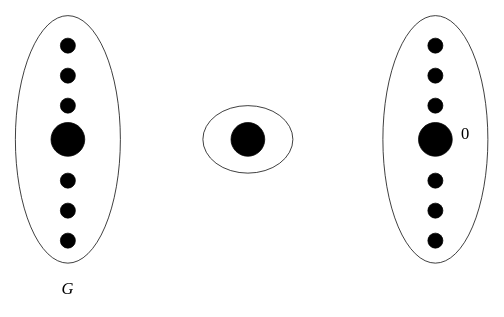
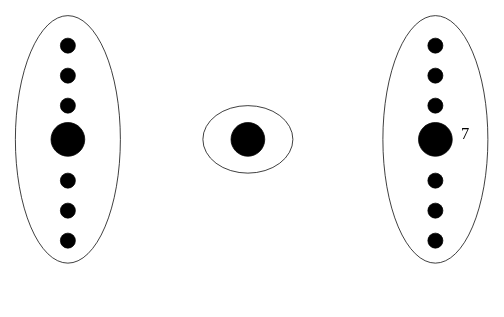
  <mxCell id="0" />
  <mxCell id="1" parent="0" />
  <mxCell id="2" value="" style="ellipse;whiteSpace=wrap;html=1;" parent="1" vertex="1"><mxGeometry x="20" y="20" width="140" height="330" as="geometry" /></mxCell>
  <mxCell id="3" value="" style="ellipse;whiteSpace=wrap;html=1;aspect=fixed;fillColor=#000000;" parent="1" vertex="1"><mxGeometry x="67.5" y="162.5" width="45" height="45" as="geometry" /></mxCell>
  <mxCell id="4" value="" style="ellipse;whiteSpace=wrap;html=1;aspect=fixed;fillColor=#000000;" parent="1" vertex="1"><mxGeometry x="80" y="130" width="20" height="20" as="geometry" /></mxCell>
  <mxCell id="5" value="" style="ellipse;whiteSpace=wrap;html=1;aspect=fixed;fillColor=#000000;" parent="1" vertex="1"><mxGeometry x="80" y="90" width="20" height="20" as="geometry" /></mxCell>
  <mxCell id="6" value="" style="ellipse;whiteSpace=wrap;html=1;aspect=fixed;fillColor=#000000;" parent="1" vertex="1"><mxGeometry x="80" y="50" width="20" height="20" as="geometry" /></mxCell>
  <mxCell id="7" value="" style="ellipse;whiteSpace=wrap;html=1;aspect=fixed;fillColor=#000000;" parent="1" vertex="1"><mxGeometry x="80" y="310" width="20" height="20" as="geometry" /></mxCell>
  <mxCell id="8" value="" style="ellipse;whiteSpace=wrap;html=1;aspect=fixed;fillColor=#000000;" parent="1" vertex="1"><mxGeometry x="80" y="270" width="20" height="20" as="geometry" /></mxCell>
  <mxCell id="9" value="" style="ellipse;whiteSpace=wrap;html=1;aspect=fixed;fillColor=#000000;" parent="1" vertex="1"><mxGeometry x="80" y="230" width="20" height="20" as="geometry" /></mxCell>
  <mxCell id="10" value="" style="ellipse;whiteSpace=wrap;html=1;" parent="1" vertex="1"><mxGeometry x="510" y="20" width="140" height="330" as="geometry" /></mxCell>
  <mxCell id="11" value="" style="ellipse;whiteSpace=wrap;html=1;aspect=fixed;fillColor=#000000;" parent="1" vertex="1"><mxGeometry x="557.5" y="162.5" width="45" height="45" as="geometry" /></mxCell>
  <mxCell id="12" value="" style="ellipse;whiteSpace=wrap;html=1;aspect=fixed;fillColor=#000000;" parent="1" vertex="1"><mxGeometry x="570" y="130" width="20" height="20" as="geometry" /></mxCell>
  <mxCell id="13" value="" style="ellipse;whiteSpace=wrap;html=1;aspect=fixed;fillColor=#000000;" parent="1" vertex="1"><mxGeometry x="570" y="90" width="20" height="20" as="geometry" /></mxCell>
  <mxCell id="14" value="" style="ellipse;whiteSpace=wrap;html=1;aspect=fixed;fillColor=#000000;" parent="1" vertex="1"><mxGeometry x="570" y="50" width="20" height="20" as="geometry" /></mxCell>
  <mxCell id="15" value="" style="ellipse;whiteSpace=wrap;html=1;aspect=fixed;fillColor=#000000;" parent="1" vertex="1"><mxGeometry x="570" y="310" width="20" height="20" as="geometry" /></mxCell>
  <mxCell id="16" value="" style="ellipse;whiteSpace=wrap;html=1;aspect=fixed;fillColor=#000000;" parent="1" vertex="1"><mxGeometry x="570" y="270" width="20" height="20" as="geometry" /></mxCell>
  <mxCell id="17" value="" style="ellipse;whiteSpace=wrap;html=1;aspect=fixed;fillColor=#000000;" parent="1" vertex="1"><mxGeometry x="570" y="230" width="20" height="20" as="geometry" /></mxCell>
  <mxCell id="18" value="" style="ellipse;whiteSpace=wrap;html=1;" parent="1" vertex="1"><mxGeometry x="270" y="140" width="120" height="90" as="geometry" /></mxCell>
  <mxCell id="19" value="" style="ellipse;whiteSpace=wrap;html=1;aspect=fixed;fillColor=#000000;" parent="1" vertex="1"><mxGeometry x="307.5" y="162.5" width="45" height="45" as="geometry" /></mxCell>
- <mxCell id="20" value="&lt;font face=&quot;Times New Roman&quot; style=&quot;font-size: 22px&quot;&gt;&lt;i&gt;G&lt;/i&gt;&lt;/font&gt;" style="text;html=1;strokeColor=none;fillColor=none;align=center;verticalAlign=middle;whiteSpace=wrap;rounded=0;" parent="1" vertex="1"><mxGeometry x="60" y="370" width="60" height="30" as="geometry" /></mxCell>
- <mxCell id="21" value="&lt;font face=&quot;Times New Roman&quot; style=&quot;font-size: 22px&quot;&gt;0&lt;/font&gt;" style="text;html=1;strokeColor=none;fillColor=none;align=center;verticalAlign=middle;whiteSpace=wrap;rounded=0;" parent="1" vertex="1"><mxGeometry x="590" y="162.5" width="60" height="30" as="geometry" /></mxCell>
+ <mxCell id="21" value="&lt;font face=&quot;Times New Roman&quot; style=&quot;font-size: 22px&quot;&gt;7&lt;/font&gt;" style="text;html=1;strokeColor=none;fillColor=none;align=center;verticalAlign=middle;whiteSpace=wrap;rounded=0;" parent="1" vertex="1"><mxGeometry x="590" y="162.5" width="60" height="30" as="geometry" /></mxCell>
